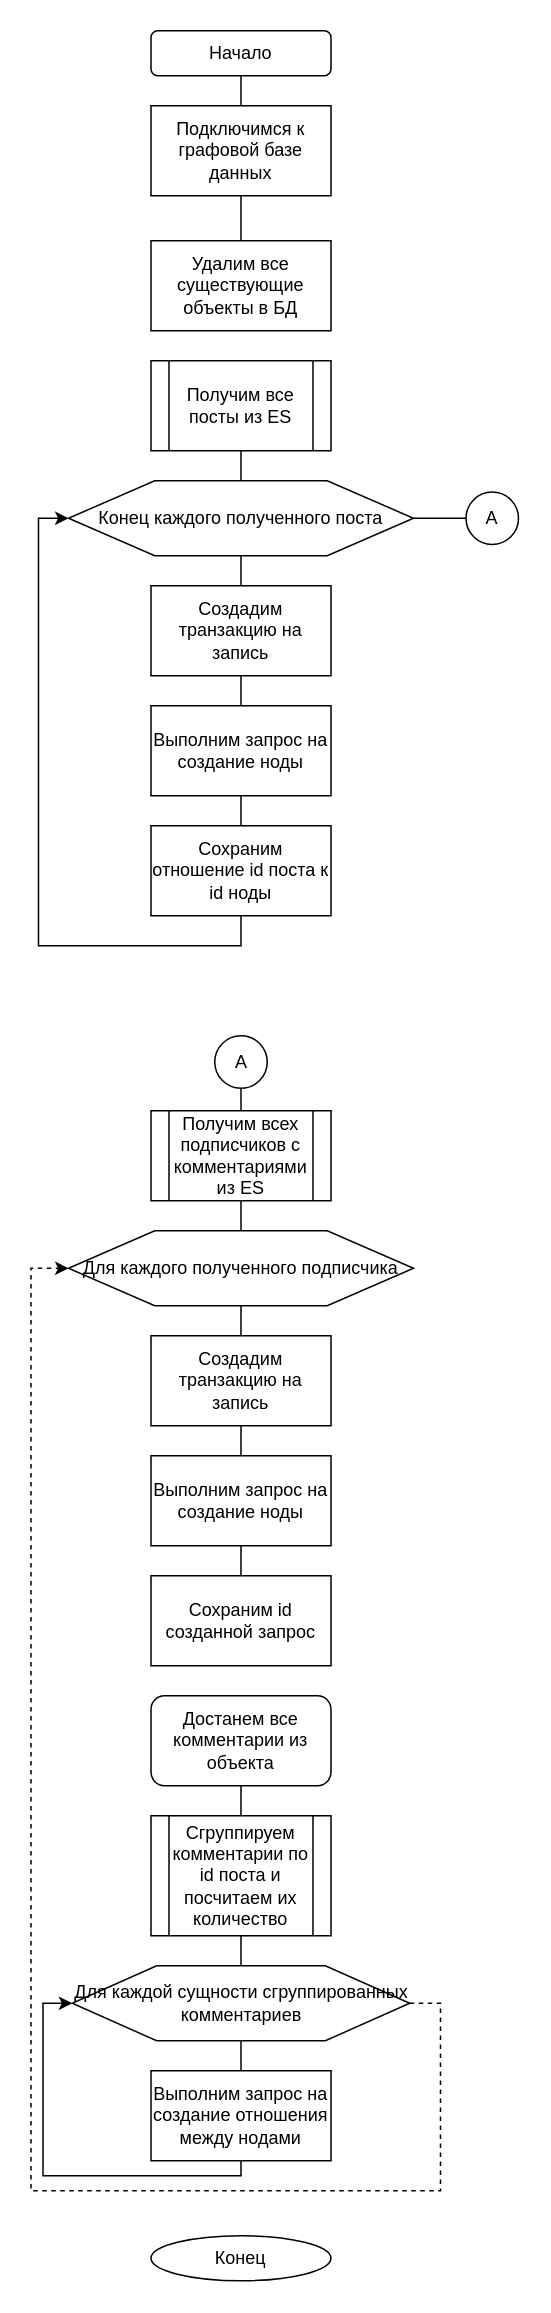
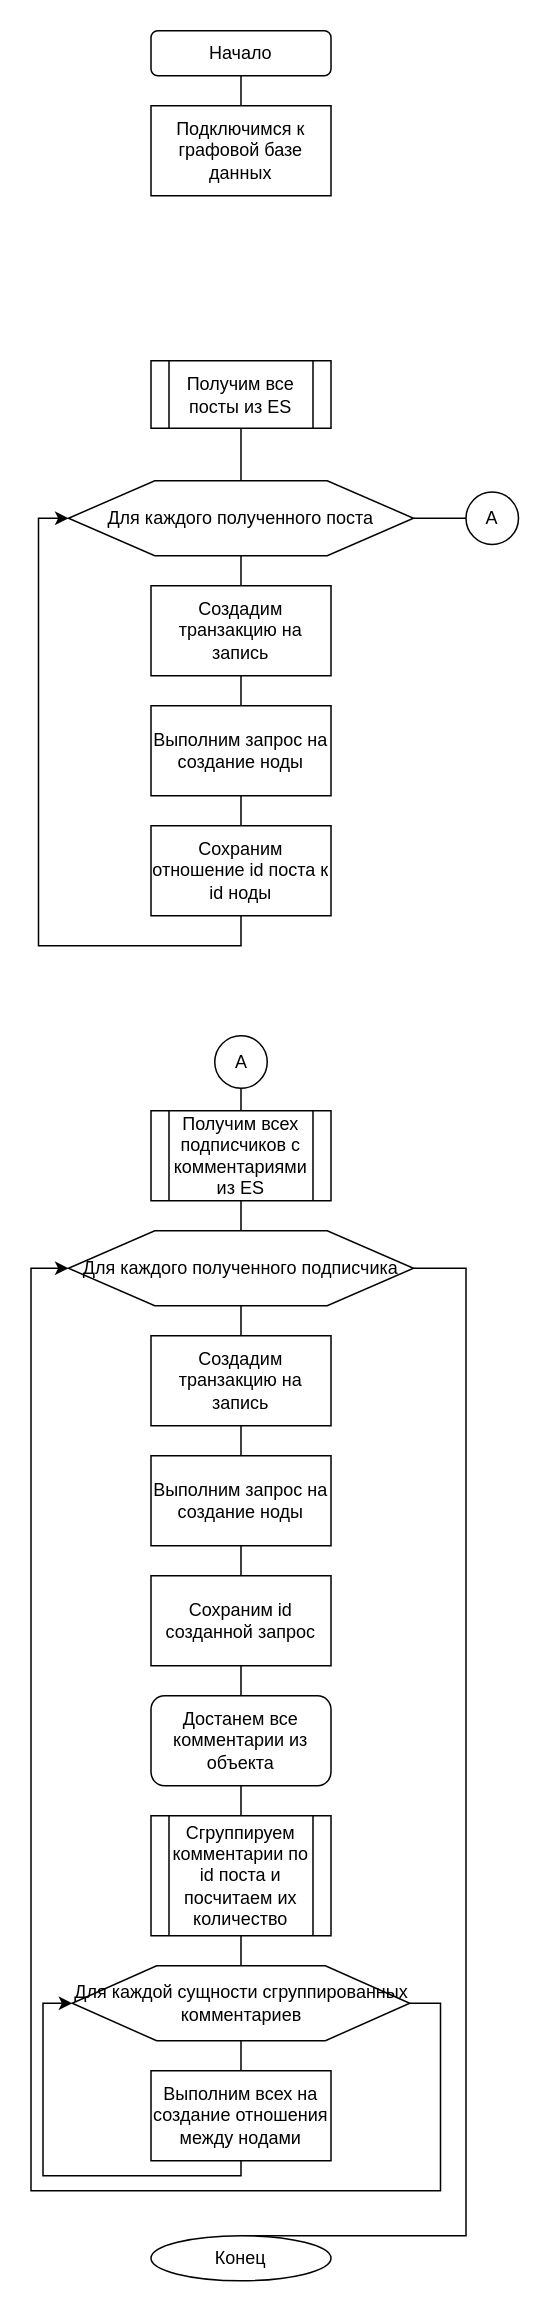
  <mxCell id="0" />
  <mxCell id="1" parent="0" />
  <mxCell id="2" style="edgeStyle=orthogonalEdgeStyle;rounded=0;orthogonalLoop=1;jettySize=auto;html=1;exitX=0.5;exitY=1;exitDx=0;exitDy=0;entryX=0.5;entryY=0;entryDx=0;entryDy=0;endArrow=none;endFill=0;" edge="1" parent="1" source="3" target="5"><mxGeometry relative="1" as="geometry" /></mxCell>
  <mxCell id="3" value="Начало" style="whiteSpace=wrap;html=1;rounded=1;" vertex="1" parent="1"><mxGeometry x="100" y="20" width="120" height="30" as="geometry" /></mxCell>
- <mxCell id="4" style="edgeStyle=orthogonalEdgeStyle;rounded=0;orthogonalLoop=1;jettySize=auto;html=1;exitX=0.5;exitY=1;exitDx=0;exitDy=0;entryX=0.5;entryY=0;entryDx=0;entryDy=0;endArrow=none;endFill=0;" edge="1" parent="1" source="5" target="6"><mxGeometry relative="1" as="geometry" /></mxCell>
  <mxCell id="5" value="Подключимся к графовой базе данных" style="rounded=0;whiteSpace=wrap;html=1;" vertex="1" parent="1"><mxGeometry x="100" y="70" width="120" height="60" as="geometry" /></mxCell>
- <mxCell id="6" value="Удалим все существующие объекты в БД" style="rounded=0;whiteSpace=wrap;html=1;" vertex="1" parent="1"><mxGeometry x="100" y="160" width="120" height="60" as="geometry" /></mxCell>
  <mxCell id="7" style="edgeStyle=orthogonalEdgeStyle;rounded=0;orthogonalLoop=1;jettySize=auto;html=1;exitX=0.5;exitY=1;exitDx=0;exitDy=0;entryX=0.5;entryY=0;entryDx=0;entryDy=0;endArrow=none;endFill=0;" edge="1" parent="1" source="8" target="11"><mxGeometry relative="1" as="geometry" /></mxCell>
- <mxCell id="8" value="Получим все посты из ES" style="shape=process;whiteSpace=wrap;html=1;backgroundOutline=1;" vertex="1" parent="1"><mxGeometry x="100" y="240" width="120" height="60" as="geometry" /></mxCell>
+ <mxCell id="8" value="Получим все посты из ES" style="shape=process;whiteSpace=wrap;html=1;backgroundOutline=1;" vertex="1" parent="1"><mxGeometry x="100" y="240" width="120" height="45" as="geometry" /></mxCell>
  <mxCell id="9" style="edgeStyle=orthogonalEdgeStyle;rounded=0;orthogonalLoop=1;jettySize=auto;html=1;exitX=0.5;exitY=1;exitDx=0;exitDy=0;entryX=0.5;entryY=0;entryDx=0;entryDy=0;endArrow=none;endFill=0;" edge="1" parent="1" source="11" target="13"><mxGeometry relative="1" as="geometry" /></mxCell>
  <mxCell id="10" style="edgeStyle=orthogonalEdgeStyle;rounded=0;orthogonalLoop=1;jettySize=auto;html=1;exitX=1;exitY=0.5;exitDx=0;exitDy=0;entryX=0;entryY=0.5;entryDx=0;entryDy=0;endArrow=none;endFill=0;" edge="1" parent="1" source="11" target="20"><mxGeometry relative="1" as="geometry" /></mxCell>
- <mxCell id="11" value="Конец каждого полученного поста" style="shape=hexagon;perimeter=hexagonPerimeter2;whiteSpace=wrap;html=1;" vertex="1" parent="1"><mxGeometry x="45" y="320" width="230" height="50" as="geometry" /></mxCell>
+ <mxCell id="11" value="Для каждого полученного поста" style="shape=hexagon;perimeter=hexagonPerimeter2;whiteSpace=wrap;html=1;" vertex="1" parent="1"><mxGeometry x="45" y="320" width="230" height="50" as="geometry" /></mxCell>
  <mxCell id="12" style="edgeStyle=orthogonalEdgeStyle;rounded=0;orthogonalLoop=1;jettySize=auto;html=1;exitX=0.5;exitY=1;exitDx=0;exitDy=0;entryX=0.5;entryY=0;entryDx=0;entryDy=0;endArrow=none;endFill=0;" edge="1" parent="1" source="13" target="15"><mxGeometry relative="1" as="geometry" /></mxCell>
  <mxCell id="13" value="Создадим транзакцию на запись" style="rounded=0;whiteSpace=wrap;html=1;" vertex="1" parent="1"><mxGeometry x="100" y="390" width="120" height="60" as="geometry" /></mxCell>
  <mxCell id="14" style="edgeStyle=orthogonalEdgeStyle;rounded=0;orthogonalLoop=1;jettySize=auto;html=1;exitX=0.5;exitY=1;exitDx=0;exitDy=0;endArrow=none;endFill=0;" edge="1" parent="1" source="15" target="17"><mxGeometry relative="1" as="geometry" /></mxCell>
  <mxCell id="15" value="Выполним запрос на создание ноды" style="rounded=0;whiteSpace=wrap;html=1;" vertex="1" parent="1"><mxGeometry x="100" y="470" width="120" height="60" as="geometry" /></mxCell>
  <mxCell id="16" style="edgeStyle=orthogonalEdgeStyle;rounded=0;orthogonalLoop=1;jettySize=auto;html=1;exitX=0.5;exitY=1;exitDx=0;exitDy=0;entryX=0;entryY=0.5;entryDx=0;entryDy=0;endArrow=classic;endFill=1;" edge="1" parent="1" source="17" target="11"><mxGeometry relative="1" as="geometry" /></mxCell>
  <mxCell id="17" value="Сохраним отношение id поста к id ноды" style="rounded=0;whiteSpace=wrap;html=1;" vertex="1" parent="1"><mxGeometry x="100" y="550" width="120" height="60" as="geometry" /></mxCell>
  <mxCell id="18" style="edgeStyle=orthogonalEdgeStyle;rounded=0;orthogonalLoop=1;jettySize=auto;html=1;exitX=0.5;exitY=1;exitDx=0;exitDy=0;endArrow=none;endFill=0;" edge="1" parent="1" source="19" target="25"><mxGeometry relative="1" as="geometry" /></mxCell>
  <mxCell id="19" value="Получим всех подписчиков с комментариями из ES" style="shape=process;whiteSpace=wrap;html=1;backgroundOutline=1;" vertex="1" parent="1"><mxGeometry x="100" y="740" width="120" height="60" as="geometry" /></mxCell>
  <mxCell id="20" value="А" style="ellipse;whiteSpace=wrap;html=1;aspect=fixed;" vertex="1" parent="1"><mxGeometry x="310" y="327.5" width="35" height="35" as="geometry" /></mxCell>
  <mxCell id="21" style="edgeStyle=orthogonalEdgeStyle;rounded=0;orthogonalLoop=1;jettySize=auto;html=1;exitX=0.5;exitY=1;exitDx=0;exitDy=0;entryX=0.5;entryY=0;entryDx=0;entryDy=0;endArrow=none;endFill=0;" edge="1" parent="1" source="22" target="19"><mxGeometry relative="1" as="geometry" /></mxCell>
  <mxCell id="22" value="А" style="ellipse;whiteSpace=wrap;html=1;aspect=fixed;" vertex="1" parent="1"><mxGeometry x="142.5" y="690" width="35" height="35" as="geometry" /></mxCell>
  <mxCell id="23" style="edgeStyle=orthogonalEdgeStyle;rounded=0;orthogonalLoop=1;jettySize=auto;html=1;exitX=0.5;exitY=1;exitDx=0;exitDy=0;endArrow=none;endFill=0;" edge="1" parent="1" source="25" target="31"><mxGeometry relative="1" as="geometry" /></mxCell>
+ <mxCell id="24" style="edgeStyle=orthogonalEdgeStyle;rounded=0;orthogonalLoop=1;jettySize=auto;html=1;exitX=1;exitY=0.5;exitDx=0;exitDy=0;entryX=0.5;entryY=0;entryDx=0;entryDy=0;endArrow=none;endFill=0;" edge="1" parent="1" source="25" target="41"><mxGeometry relative="1" as="geometry"><Array as="points"><mxPoint x="310" y="845" /><mxPoint x="310" y="1490" /></Array></mxGeometry></mxCell>
  <mxCell id="25" value="Для каждого полученного подписчика" style="shape=hexagon;perimeter=hexagonPerimeter2;whiteSpace=wrap;html=1;" vertex="1" parent="1"><mxGeometry x="45" y="820" width="230" height="50" as="geometry" /></mxCell>
  <mxCell id="26" style="edgeStyle=orthogonalEdgeStyle;rounded=0;orthogonalLoop=1;jettySize=auto;html=1;exitX=0.5;exitY=1;exitDx=0;exitDy=0;endArrow=none;endFill=0;" edge="1" parent="1" source="27" target="29"><mxGeometry relative="1" as="geometry" /></mxCell>
  <mxCell id="27" value="Достанем все комментарии из объекта" style="whiteSpace=wrap;html=1;rounded=1;" vertex="1" parent="1"><mxGeometry x="100" y="1130" width="120" height="60" as="geometry" /></mxCell>
  <mxCell id="28" style="edgeStyle=orthogonalEdgeStyle;rounded=0;orthogonalLoop=1;jettySize=auto;html=1;exitX=0.5;exitY=1;exitDx=0;exitDy=0;endArrow=none;endFill=0;" edge="1" parent="1" source="29" target="36"><mxGeometry relative="1" as="geometry" /></mxCell>
  <mxCell id="29" value="Сгруппируем комментарии по id поста и посчитаем их количество" style="shape=process;whiteSpace=wrap;html=1;backgroundOutline=1;" vertex="1" parent="1"><mxGeometry x="100" y="1210" width="120" height="80" as="geometry" /></mxCell>
  <mxCell id="30" style="edgeStyle=orthogonalEdgeStyle;rounded=0;orthogonalLoop=1;jettySize=auto;html=1;exitX=0.5;exitY=1;exitDx=0;exitDy=0;entryX=0.5;entryY=0;entryDx=0;entryDy=0;endArrow=none;endFill=0;" edge="1" parent="1" source="31" target="33"><mxGeometry relative="1" as="geometry" /></mxCell>
  <mxCell id="31" value="Создадим транзакцию на запись" style="rounded=0;whiteSpace=wrap;html=1;" vertex="1" parent="1"><mxGeometry x="100" y="890" width="120" height="60" as="geometry" /></mxCell>
  <mxCell id="32" style="edgeStyle=orthogonalEdgeStyle;rounded=0;orthogonalLoop=1;jettySize=auto;html=1;exitX=0.5;exitY=1;exitDx=0;exitDy=0;endArrow=none;endFill=0;" edge="1" parent="1" source="33" target="38"><mxGeometry relative="1" as="geometry" /></mxCell>
  <mxCell id="33" value="Выполним запрос на создание ноды" style="rounded=0;whiteSpace=wrap;html=1;" vertex="1" parent="1"><mxGeometry x="100" y="970" width="120" height="60" as="geometry" /></mxCell>
  <mxCell id="34" style="edgeStyle=orthogonalEdgeStyle;rounded=0;orthogonalLoop=1;jettySize=auto;html=1;exitX=0.5;exitY=1;exitDx=0;exitDy=0;entryX=0.5;entryY=0;entryDx=0;entryDy=0;endArrow=none;endFill=0;" edge="1" parent="1" source="36" target="40"><mxGeometry relative="1" as="geometry" /></mxCell>
- <mxCell id="35" style="edgeStyle=orthogonalEdgeStyle;rounded=0;orthogonalLoop=1;jettySize=auto;html=1;exitX=1;exitY=0.5;exitDx=0;exitDy=0;entryX=0;entryY=0.5;entryDx=0;entryDy=0;endArrow=classic;endFill=1;dashed=1;" edge="1" parent="1" source="36" target="25"><mxGeometry relative="1" as="geometry"><Array as="points"><mxPoint x="293" y="1335" /><mxPoint x="293" y="1460" /><mxPoint x="20" y="1460" /><mxPoint x="20" y="845" /></Array></mxGeometry></mxCell>
+ <mxCell id="35" style="edgeStyle=orthogonalEdgeStyle;rounded=0;orthogonalLoop=1;jettySize=auto;html=1;exitX=1;exitY=0.5;exitDx=0;exitDy=0;entryX=0;entryY=0.5;entryDx=0;entryDy=0;endArrow=classic;endFill=1;" edge="1" parent="1" source="36" target="25"><mxGeometry relative="1" as="geometry"><Array as="points"><mxPoint x="293" y="1335" /><mxPoint x="293" y="1460" /><mxPoint x="20" y="1460" /><mxPoint x="20" y="845" /></Array></mxGeometry></mxCell>
  <mxCell id="36" value="Для каждой сущности сгруппированных комментариев" style="shape=hexagon;perimeter=hexagonPerimeter2;whiteSpace=wrap;html=1;" vertex="1" parent="1"><mxGeometry x="47.5" y="1310" width="225" height="50" as="geometry" /></mxCell>
+ <mxCell id="37" style="edgeStyle=orthogonalEdgeStyle;rounded=0;orthogonalLoop=1;jettySize=auto;html=1;exitX=0.5;exitY=1;exitDx=0;exitDy=0;endArrow=none;endFill=0;" edge="1" parent="1" source="38" target="27"><mxGeometry relative="1" as="geometry" /></mxCell>
  <mxCell id="38" value="Сохраним id созданной запрос" style="rounded=0;whiteSpace=wrap;html=1;" vertex="1" parent="1"><mxGeometry x="100" y="1050" width="120" height="60" as="geometry" /></mxCell>
  <mxCell id="39" style="edgeStyle=orthogonalEdgeStyle;rounded=0;orthogonalLoop=1;jettySize=auto;html=1;exitX=0.5;exitY=1;exitDx=0;exitDy=0;entryX=0;entryY=0.5;entryDx=0;entryDy=0;endArrow=classic;endFill=1;" edge="1" parent="1" source="40" target="36"><mxGeometry relative="1" as="geometry"><Array as="points"><mxPoint x="160" y="1450" /><mxPoint x="28" y="1450" /><mxPoint x="28" y="1335" /></Array></mxGeometry></mxCell>
- <mxCell id="40" value="Выполним запрос на создание отношения между нодами" style="rounded=0;whiteSpace=wrap;html=1;" vertex="1" parent="1"><mxGeometry x="100" y="1380" width="120" height="60" as="geometry" /></mxCell>
+ <mxCell id="40" value="Выполним всех на создание отношения между нодами" style="rounded=0;whiteSpace=wrap;html=1;" vertex="1" parent="1"><mxGeometry x="100" y="1380" width="120" height="60" as="geometry" /></mxCell>
  <mxCell id="41" value="Конец" style="ellipse;whiteSpace=wrap;html=1;" vertex="1" parent="1"><mxGeometry x="100" y="1490" width="120" height="30" as="geometry" /></mxCell>
